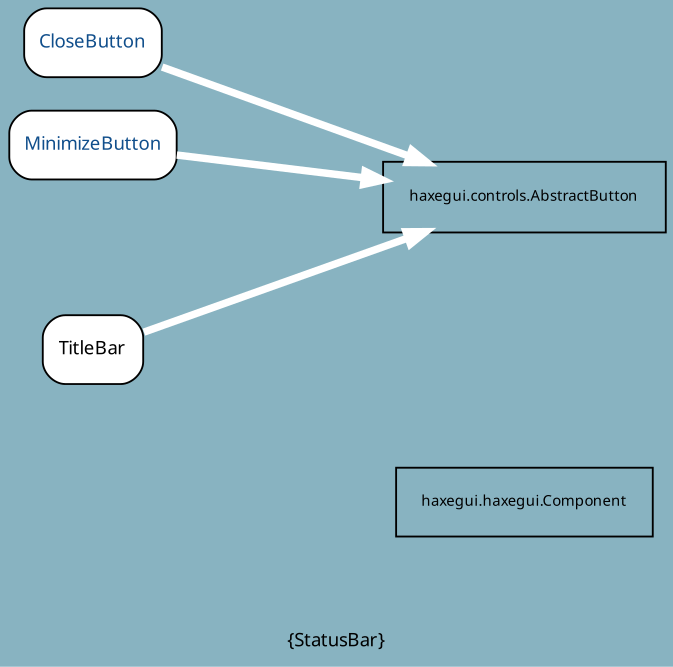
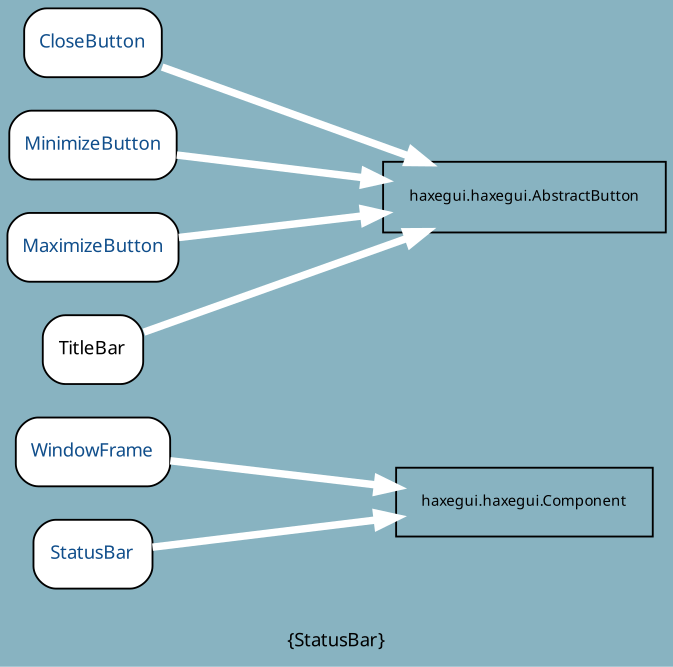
  digraph {
    bgcolor="#88B3C1"
    fontcolor=black
    fontname=Sans
    fontsize=10
    label="{StatusBar}"
    rankdir=LR
    node [color=black fillcolor=white fontcolor="#104E8B" fontname=Sans fontsize=10 portPos=e shape=record style="rounded,filled"]
    edge [arrowhead=normal arrowsize=1.0 color=white fontcolor=black fontname=Sans fontsize=8 minlen=3 style="setlinewidth(4)"]
+   n1 [height=0.50 label="{WindowFrame}" width=1.11]
    n2 [fontcolor=black fontsize=8 height=0.50 label="haxegui.haxegui.Component" width=1.92 fillcolor="" portPos="" style=""]
    n3 [height=0.50 label="{CloseButton}" width=1.03]
-   "haxegui.controls.AbstractButton" [fontcolor=black fontsize=8 height=0.50 width=2.11 fillcolor="" portPos="" style=""]
+   "haxegui.controls.AbstractButton" [fontcolor=black fontsize=8 height=0.50 width=2.11 label="haxegui.haxegui.AbstractButton" fillcolor="" portPos="" style=""]
    n5 [height=0.50 label="{MinimizeButton}" width=1.25]
+   n6 [height=0.50 label="{MaximizeButton}" width=1.28]
    n7 [fontcolor=black height=0.50 label="{TitleBar}" width=0.75]
+   n8 [height=0.50 label="{StatusBar}" width=0.89]
+   n1 -> n2
    n3 -> "haxegui.controls.AbstractButton"
    n5 -> "haxegui.controls.AbstractButton"
+   n6 -> "haxegui.controls.AbstractButton"
    n7 -> "haxegui.controls.AbstractButton"
+   n8 -> n2
  }
